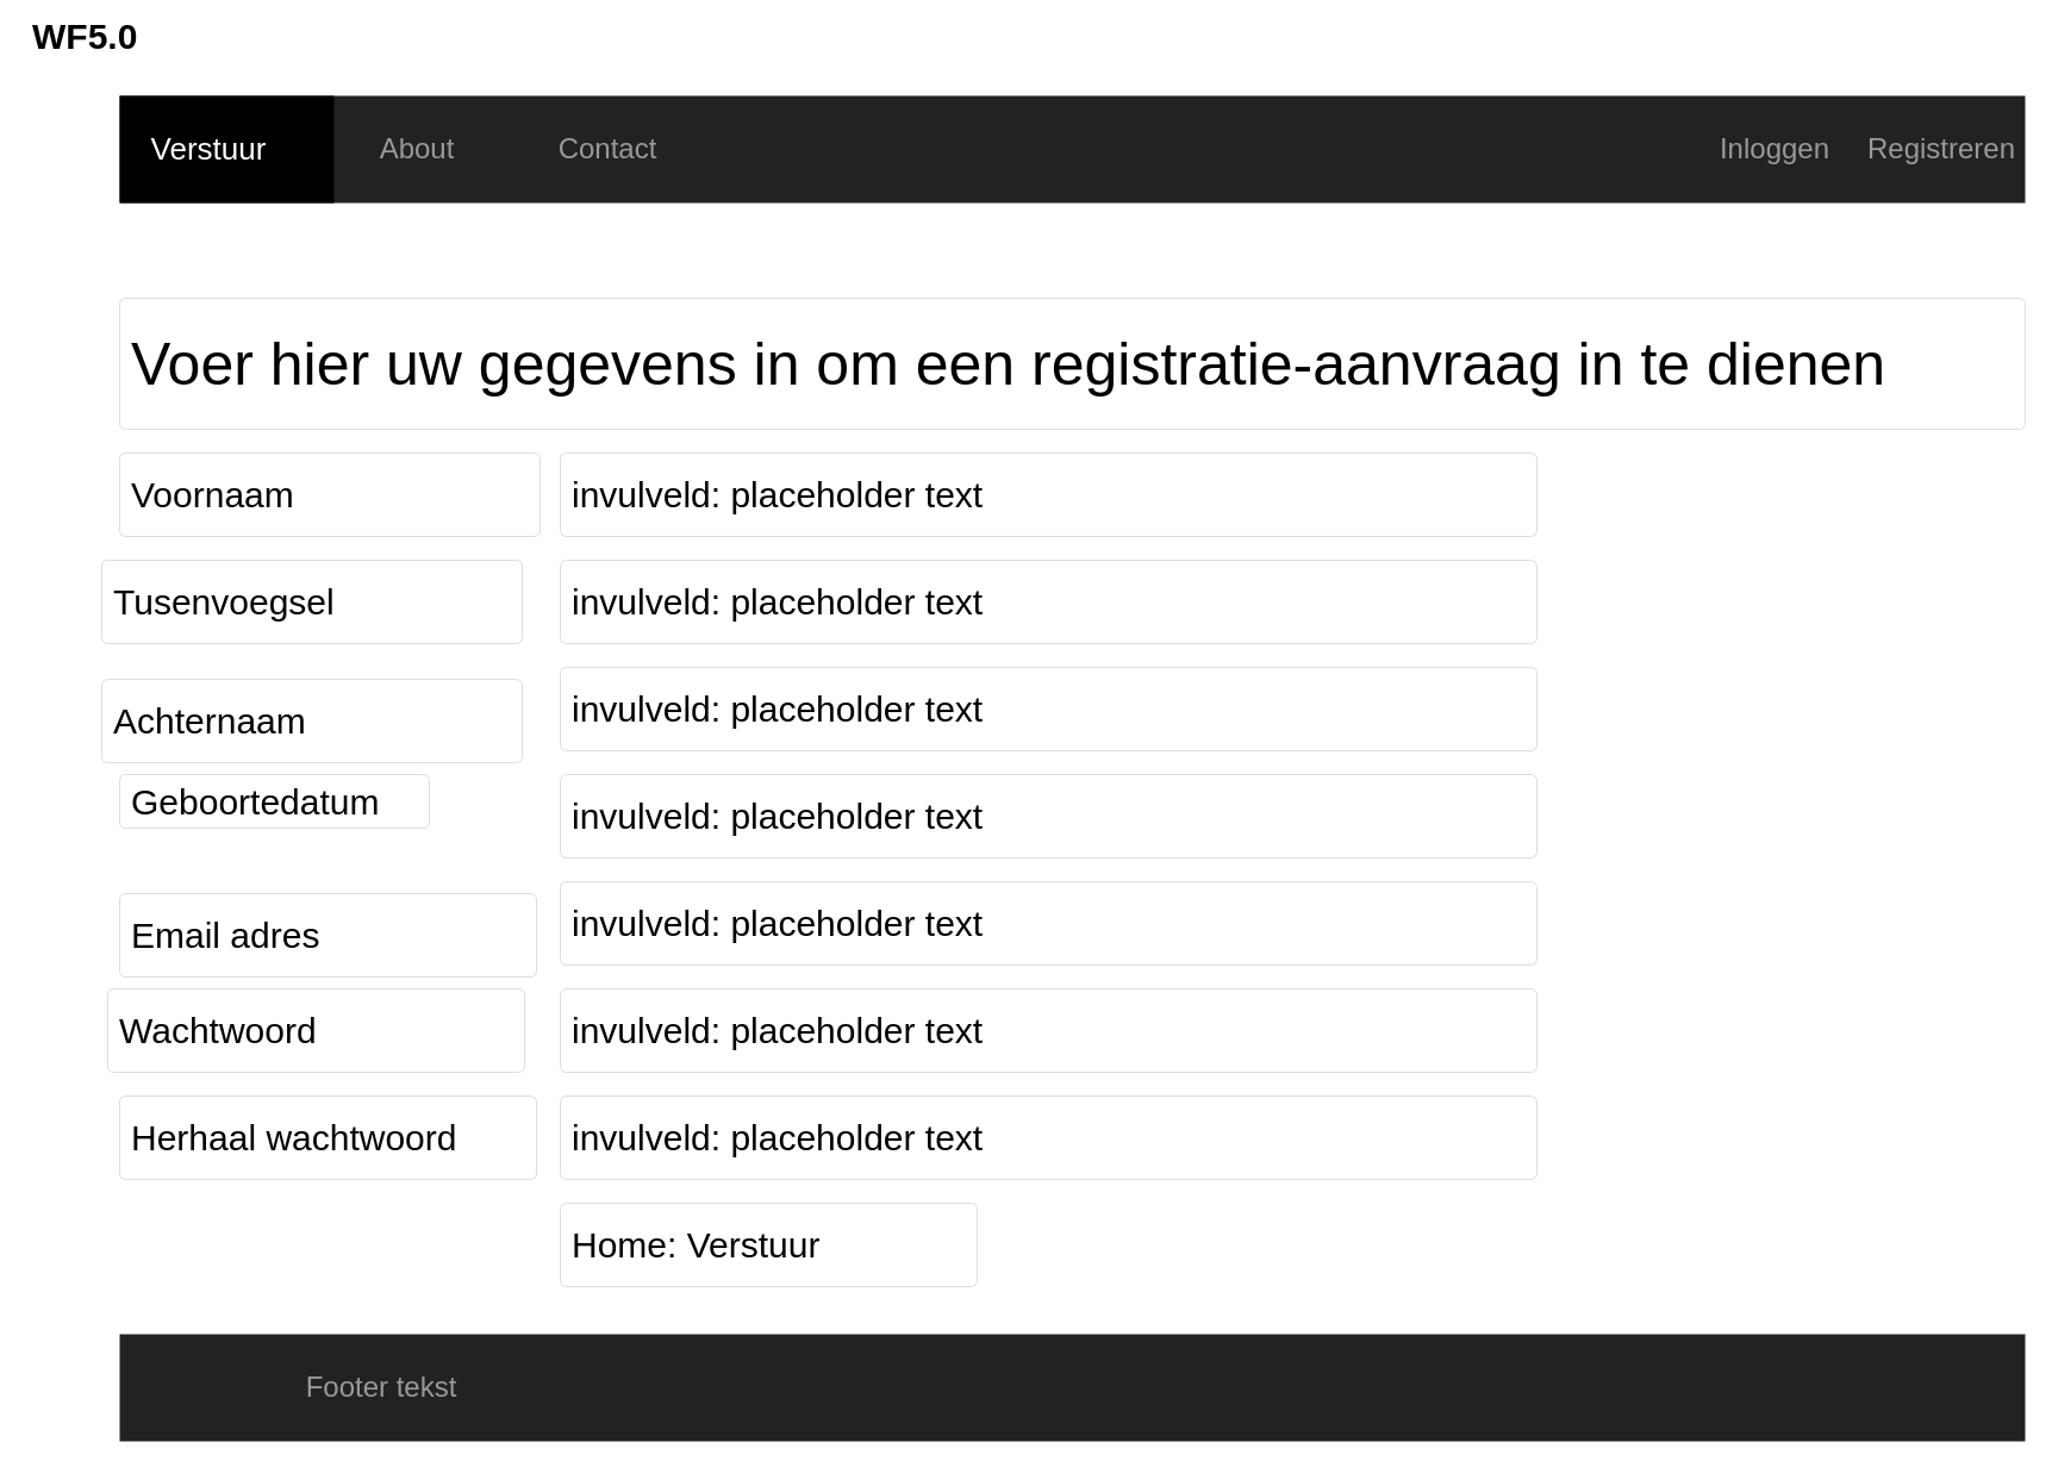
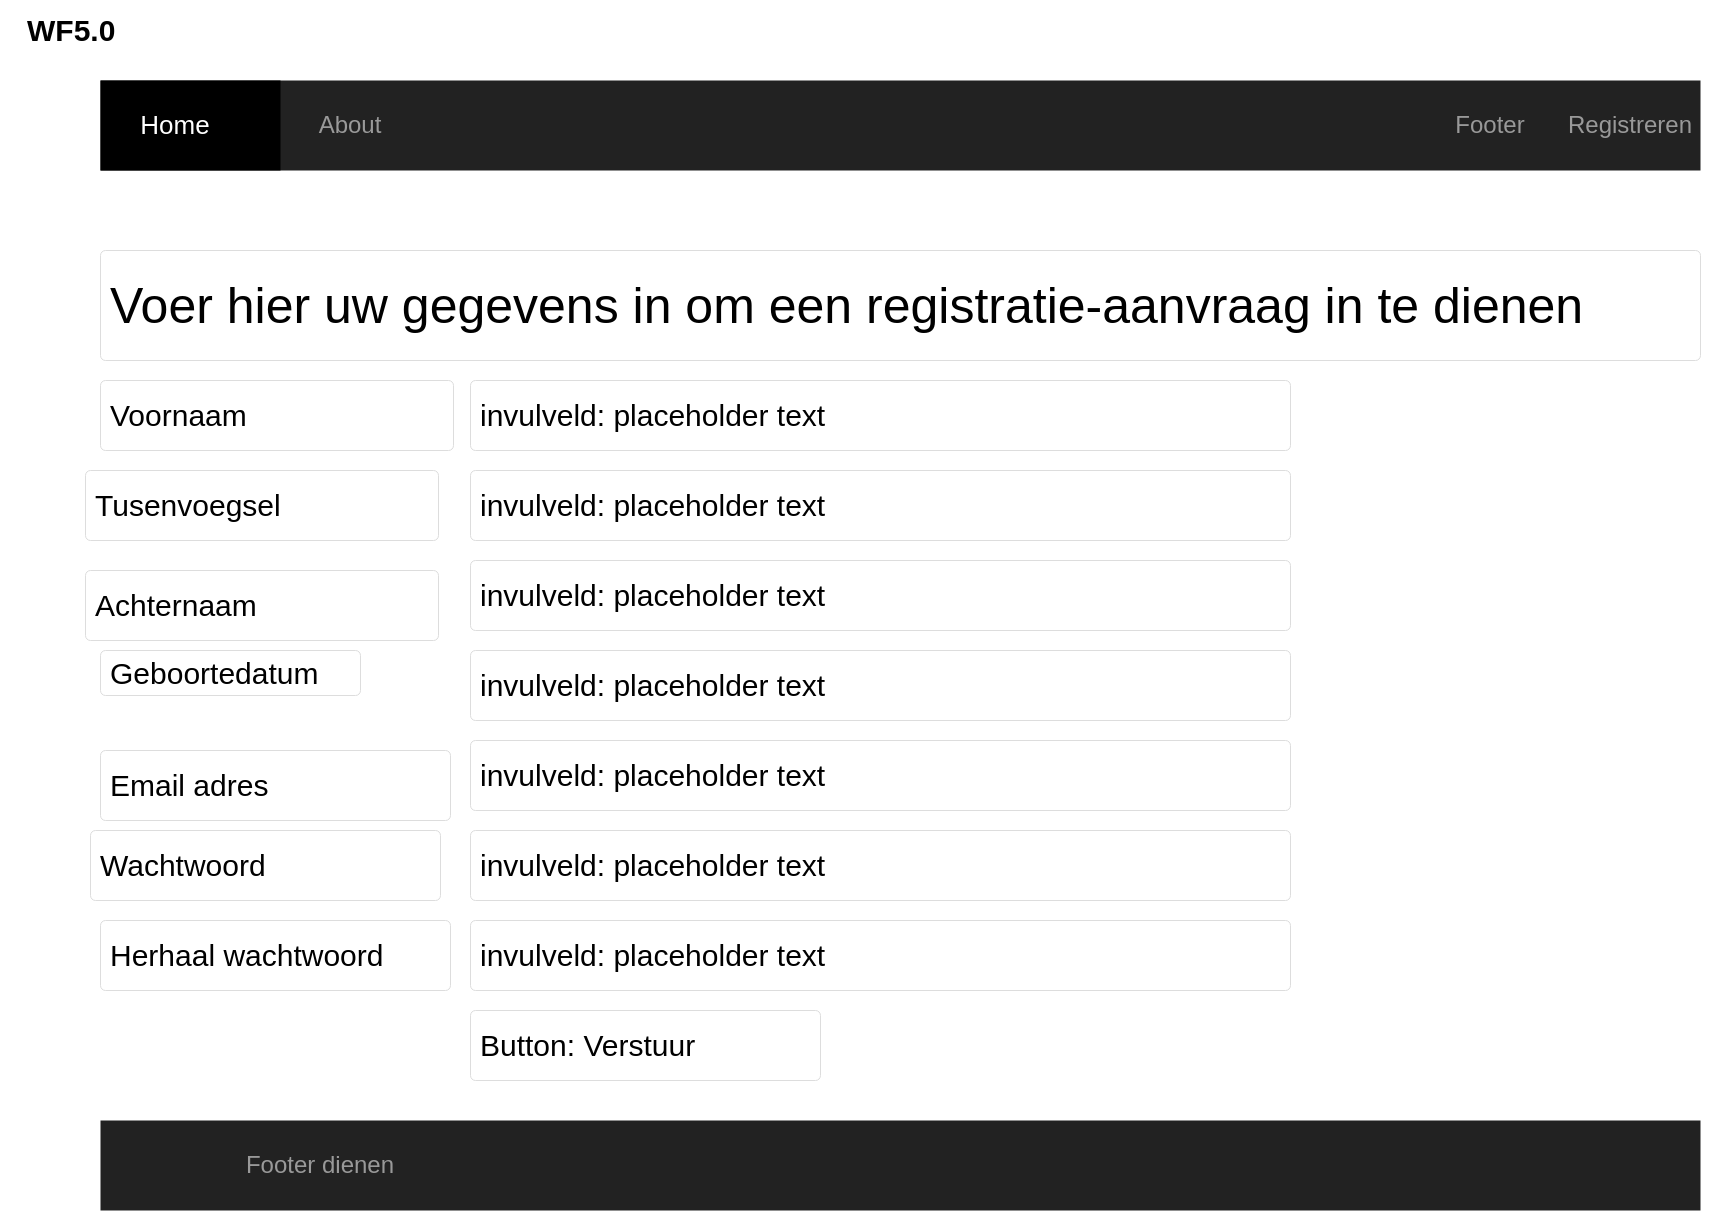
  <mxCell id="0" style=";html=1;" />
  <mxCell id="1" style=";html=1;" parent="0" />
  <mxCell id="2" value="" style="html=1;shadow=0;dashed=0;shape=mxgraph.bootstrap.rect;fillColor=#222222;strokeColor=none;whiteSpace=wrap;rounded=0;fontSize=12;fontColor=#000000;align=center;" parent="1" vertex="1"><mxGeometry x="100" y="80" width="1600" height="90" as="geometry" /></mxCell>
- <mxCell id="3" value="Contact" style="html=1;shadow=0;dashed=0;fillColor=none;strokeColor=none;shape=mxgraph.bootstrap.rect;fontColor=#999999;whiteSpace=wrap;fontSize=24;" parent="2" vertex="1"><mxGeometry x="340.007" width="140" height="90" as="geometry" /></mxCell>
  <mxCell id="4" value="Registreren" style="html=1;shadow=0;dashed=0;fillColor=none;strokeColor=none;shape=mxgraph.bootstrap.rect;fontColor=#999999;whiteSpace=wrap;fontSize=24;" parent="2" vertex="1"><mxGeometry x="1460.007" width="140" height="90" as="geometry" /></mxCell>
- <mxCell id="5" value="Verstuur" style="html=1;shadow=0;dashed=0;shape=mxgraph.bootstrap.rect;fillColor=#000000;strokeColor=none;fontColor=#ffffff;spacingRight=30;whiteSpace=wrap;fontSize=26;" parent="2" vertex="1"><mxGeometry width="180" height="90" as="geometry" /></mxCell>
+ <mxCell id="5" value="Home" style="html=1;shadow=0;dashed=0;shape=mxgraph.bootstrap.rect;fillColor=#000000;strokeColor=none;fontColor=#ffffff;spacingRight=30;whiteSpace=wrap;fontSize=26;" parent="2" vertex="1"><mxGeometry width="180" height="90" as="geometry" /></mxCell>
  <mxCell id="6" value="About" style="html=1;shadow=0;dashed=0;fillColor=none;strokeColor=none;shape=mxgraph.bootstrap.rect;fontColor=#999999;whiteSpace=wrap;fontSize=24;" parent="2" vertex="1"><mxGeometry x="179.993" width="140" height="90" as="geometry" /></mxCell>
- <mxCell id="7" value="Inloggen" style="html=1;shadow=0;dashed=0;fillColor=none;strokeColor=none;shape=mxgraph.bootstrap.rect;fontColor=#999999;whiteSpace=wrap;fontSize=24;" parent="2" vertex="1"><mxGeometry x="1320.007" width="140" height="90" as="geometry" /></mxCell>
+ <mxCell id="7" value="Footer" style="html=1;shadow=0;dashed=0;fillColor=none;strokeColor=none;shape=mxgraph.bootstrap.rect;fontColor=#999999;whiteSpace=wrap;fontSize=24;" parent="2" vertex="1"><mxGeometry x="1320.007" width="140" height="90" as="geometry" /></mxCell>
  <mxCell id="8" value="WF5.0" style="html=1;shadow=0;dashed=0;shape=mxgraph.bootstrap.rect;strokeColor=none;fillColor=none;fontColor=#000000;align=left;spacingLeft=5;whiteSpace=wrap;rounded=0;fontStyle=1;fontSize=30;" parent="1" vertex="1"><mxGeometry y="20" width="200" height="20" as="geometry" x="20" /></mxCell>
  <mxCell id="9" value="&lt;font style=&quot;font-size: 50px&quot;&gt;Voer hier uw gegevens in om een registratie-aanvraag in te dienen&lt;br&gt;&lt;/font&gt;" style="html=1;shadow=0;dashed=0;shape=mxgraph.bootstrap.rrect;rSize=5;fontSize=12;strokeColor=#dddddd;align=left;spacing=10;verticalAlign=middle;whiteSpace=wrap;rounded=0;" parent="1" vertex="1"><mxGeometry x="100" y="250" width="1600" height="110" as="geometry" /></mxCell>
  <mxCell id="10" value="" style="html=1;shadow=0;dashed=0;shape=mxgraph.bootstrap.rect;fillColor=#222222;strokeColor=none;whiteSpace=wrap;rounded=0;fontSize=12;fontColor=#000000;align=center;" parent="1" vertex="1"><mxGeometry x="100" y="1120" width="1600" height="90" as="geometry" /></mxCell>
- <mxCell id="11" value="Footer tekst" style="html=1;shadow=0;dashed=0;fillColor=none;strokeColor=none;shape=mxgraph.bootstrap.rect;fontColor=#999999;whiteSpace=wrap;fontSize=24;" parent="10" vertex="1"><mxGeometry x="50" width="340" height="90" as="geometry" /></mxCell>
+ <mxCell id="11" value="Footer dienen" style="html=1;shadow=0;dashed=0;fillColor=none;strokeColor=none;shape=mxgraph.bootstrap.rect;fontColor=#999999;whiteSpace=wrap;fontSize=24;" parent="10" vertex="1"><mxGeometry x="50" width="340" height="90" as="geometry" /></mxCell>
  <mxCell id="12" value="&lt;font&gt;&lt;font style=&quot;font-size: 30px&quot;&gt;Voornaam&lt;/font&gt;&lt;br&gt;&lt;/font&gt;" style="html=1;shadow=0;dashed=0;shape=mxgraph.bootstrap.rrect;rSize=5;fontSize=12;strokeColor=#dddddd;align=left;spacing=10;verticalAlign=middle;whiteSpace=wrap;rounded=0;" parent="1" vertex="1"><mxGeometry x="100" y="380" width="353" height="70" as="geometry" /></mxCell>
  <mxCell id="13" value="&lt;font&gt;&lt;font style=&quot;font-size: 30px&quot;&gt;Herhaal wachtwoord&lt;/font&gt;&lt;br&gt;&lt;/font&gt;" style="html=1;shadow=0;dashed=0;shape=mxgraph.bootstrap.rrect;rSize=5;fontSize=12;strokeColor=#dddddd;align=left;spacing=10;verticalAlign=middle;whiteSpace=wrap;rounded=0;" parent="1" vertex="1"><mxGeometry x="100" y="920" width="350" height="70" as="geometry" /></mxCell>
  <mxCell id="14" value="&lt;font&gt;&lt;font style=&quot;font-size: 30px&quot;&gt;Wachtwoord&lt;/font&gt;&lt;br&gt;&lt;/font&gt;" style="html=1;shadow=0;dashed=0;shape=mxgraph.bootstrap.rrect;rSize=5;fontSize=12;strokeColor=#dddddd;align=left;spacing=10;verticalAlign=middle;whiteSpace=wrap;rounded=0;" parent="1" vertex="1"><mxGeometry x="90" y="830" width="350" height="70" as="geometry" /></mxCell>
  <mxCell id="15" value="&lt;font&gt;&lt;font style=&quot;font-size: 30px&quot;&gt;Email adres&lt;/font&gt;&lt;br&gt;&lt;/font&gt;" style="html=1;shadow=0;dashed=0;shape=mxgraph.bootstrap.rrect;rSize=5;fontSize=12;strokeColor=#dddddd;align=left;spacing=10;verticalAlign=middle;whiteSpace=wrap;rounded=0;" parent="1" vertex="1"><mxGeometry x="100" y="750" width="350" height="70" as="geometry" /></mxCell>
  <mxCell id="16" value="&lt;font&gt;&lt;font style=&quot;font-size: 30px&quot;&gt;invulveld: placeholder text&lt;/font&gt;&lt;br&gt;&lt;/font&gt;" style="html=1;shadow=0;dashed=0;shape=mxgraph.bootstrap.rrect;rSize=5;fontSize=12;strokeColor=#dddddd;align=left;spacing=10;verticalAlign=middle;whiteSpace=wrap;rounded=0;" parent="1" vertex="1"><mxGeometry x="470" y="380" width="820" height="70" as="geometry" /></mxCell>
  <mxCell id="17" value="&lt;font&gt;&lt;font style=&quot;font-size: 30px&quot;&gt;invulveld: placeholder text&lt;/font&gt;&lt;br&gt;&lt;/font&gt;" style="html=1;shadow=0;dashed=0;shape=mxgraph.bootstrap.rrect;rSize=5;fontSize=12;strokeColor=#dddddd;align=left;spacing=10;verticalAlign=middle;whiteSpace=wrap;rounded=0;" parent="1" vertex="1"><mxGeometry x="470" y="740" width="820" height="70" as="geometry" /></mxCell>
  <mxCell id="18" value="&lt;font&gt;&lt;font style=&quot;font-size: 30px&quot;&gt;invulveld: placeholder text&lt;/font&gt;&lt;br&gt;&lt;/font&gt;" style="html=1;shadow=0;dashed=0;shape=mxgraph.bootstrap.rrect;rSize=5;fontSize=12;strokeColor=#dddddd;align=left;spacing=10;verticalAlign=middle;whiteSpace=wrap;rounded=0;" parent="1" vertex="1"><mxGeometry x="470" y="830" width="820" height="70" as="geometry" /></mxCell>
  <mxCell id="19" value="&lt;font&gt;&lt;font style=&quot;font-size: 30px&quot;&gt;invulveld: placeholder text&lt;/font&gt;&lt;br&gt;&lt;/font&gt;" style="html=1;shadow=0;dashed=0;shape=mxgraph.bootstrap.rrect;rSize=5;fontSize=12;strokeColor=#dddddd;align=left;spacing=10;verticalAlign=middle;whiteSpace=wrap;rounded=0;" parent="1" vertex="1"><mxGeometry x="470" y="920" width="820" height="70" as="geometry" /></mxCell>
- <mxCell id="20" value="&lt;font&gt;&lt;font style=&quot;font-size: 30px&quot;&gt;Home: Verstuur&lt;/font&gt;&lt;br&gt;&lt;/font&gt;" style="html=1;shadow=0;dashed=0;shape=mxgraph.bootstrap.rrect;rSize=5;fontSize=12;strokeColor=#dddddd;align=left;spacing=10;verticalAlign=middle;whiteSpace=wrap;rounded=0;" parent="1" vertex="1"><mxGeometry x="470" y="1010" width="350" height="70" as="geometry" /></mxCell>
+ <mxCell id="20" value="&lt;font&gt;&lt;font style=&quot;font-size: 30px&quot;&gt;Button: Verstuur&lt;/font&gt;&lt;br&gt;&lt;/font&gt;" style="html=1;shadow=0;dashed=0;shape=mxgraph.bootstrap.rrect;rSize=5;fontSize=12;strokeColor=#dddddd;align=left;spacing=10;verticalAlign=middle;whiteSpace=wrap;rounded=0;" parent="1" vertex="1"><mxGeometry x="470" y="1010" width="350" height="70" as="geometry" /></mxCell>
  <mxCell id="21" value="&lt;font&gt;&lt;font style=&quot;font-size: 30px&quot;&gt;Tusenvoegsel&lt;/font&gt;&lt;br&gt;&lt;/font&gt;" style="html=1;shadow=0;dashed=0;shape=mxgraph.bootstrap.rrect;rSize=5;fontSize=12;strokeColor=#dddddd;align=left;spacing=10;verticalAlign=middle;whiteSpace=wrap;rounded=0;" vertex="1" parent="1"><mxGeometry x="85" y="470" width="353" height="70" as="geometry" /></mxCell>
  <mxCell id="22" value="&lt;font&gt;&lt;font style=&quot;font-size: 30px&quot;&gt;invulveld: placeholder text&lt;/font&gt;&lt;br&gt;&lt;/font&gt;" style="html=1;shadow=0;dashed=0;shape=mxgraph.bootstrap.rrect;rSize=5;fontSize=12;strokeColor=#dddddd;align=left;spacing=10;verticalAlign=middle;whiteSpace=wrap;rounded=0;" vertex="1" parent="1"><mxGeometry x="470" y="470" width="820" height="70" as="geometry" /></mxCell>
  <mxCell id="23" value="&lt;font&gt;&lt;font style=&quot;font-size: 30px&quot;&gt;Achternaam&lt;/font&gt;&lt;br&gt;&lt;/font&gt;" style="html=1;shadow=0;dashed=0;shape=mxgraph.bootstrap.rrect;rSize=5;fontSize=12;strokeColor=#dddddd;align=left;spacing=10;verticalAlign=middle;whiteSpace=wrap;rounded=0;" vertex="1" parent="1"><mxGeometry x="85" y="570" width="353" height="70" as="geometry" /></mxCell>
  <mxCell id="24" value="&lt;font&gt;&lt;font style=&quot;font-size: 30px&quot;&gt;invulveld: placeholder text&lt;/font&gt;&lt;br&gt;&lt;/font&gt;" style="html=1;shadow=0;dashed=0;shape=mxgraph.bootstrap.rrect;rSize=5;fontSize=12;strokeColor=#dddddd;align=left;spacing=10;verticalAlign=middle;whiteSpace=wrap;rounded=0;" vertex="1" parent="1"><mxGeometry x="470" y="560" width="820" height="70" as="geometry" /></mxCell>
  <mxCell id="25" value="&lt;font&gt;&lt;span style=&quot;font-size: 30px&quot;&gt;Geboortedatum&lt;/span&gt;&lt;br&gt;&lt;/font&gt;" style="html=1;shadow=0;dashed=0;shape=mxgraph.bootstrap.rrect;rSize=5;fontSize=12;strokeColor=#dddddd;align=left;spacing=10;verticalAlign=middle;whiteSpace=wrap;rounded=0;" vertex="1" parent="1"><mxGeometry x="100" y="650" width="260" height="45" as="geometry" /></mxCell>
  <mxCell id="26" value="&lt;font&gt;&lt;font style=&quot;font-size: 30px&quot;&gt;invulveld: placeholder text&lt;/font&gt;&lt;br&gt;&lt;/font&gt;" style="html=1;shadow=0;dashed=0;shape=mxgraph.bootstrap.rrect;rSize=5;fontSize=12;strokeColor=#dddddd;align=left;spacing=10;verticalAlign=middle;whiteSpace=wrap;rounded=0;" vertex="1" parent="1"><mxGeometry x="470" y="650" width="820" height="70" as="geometry" /></mxCell>
